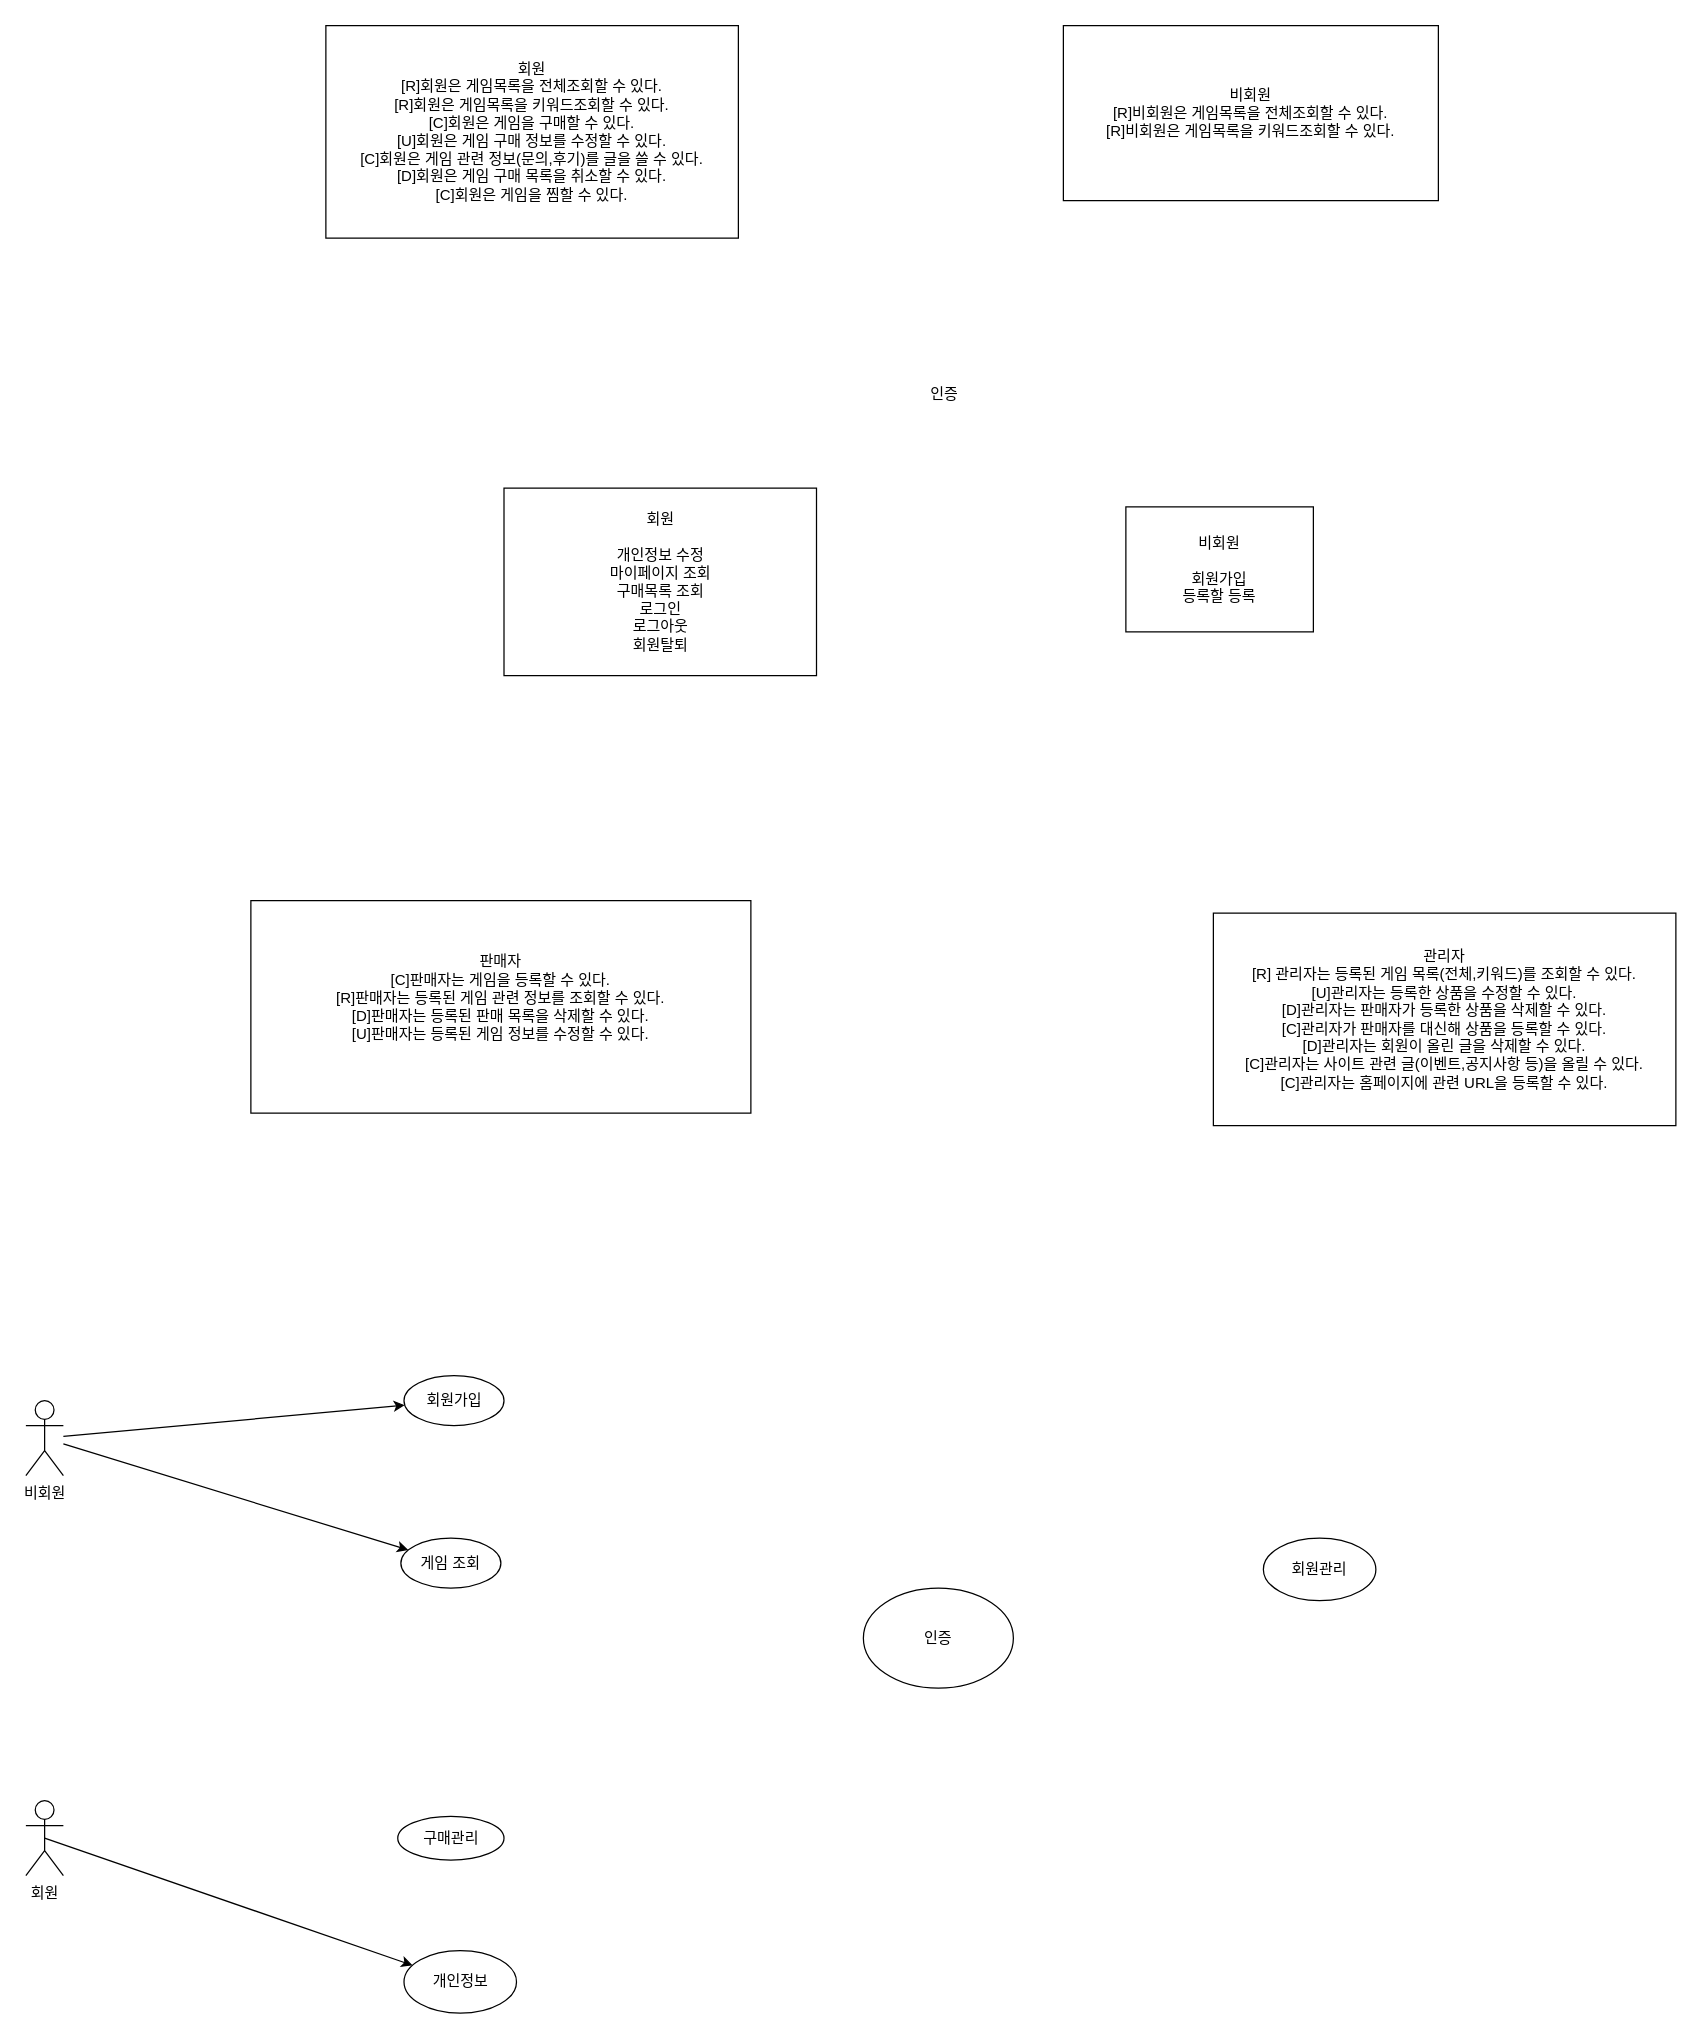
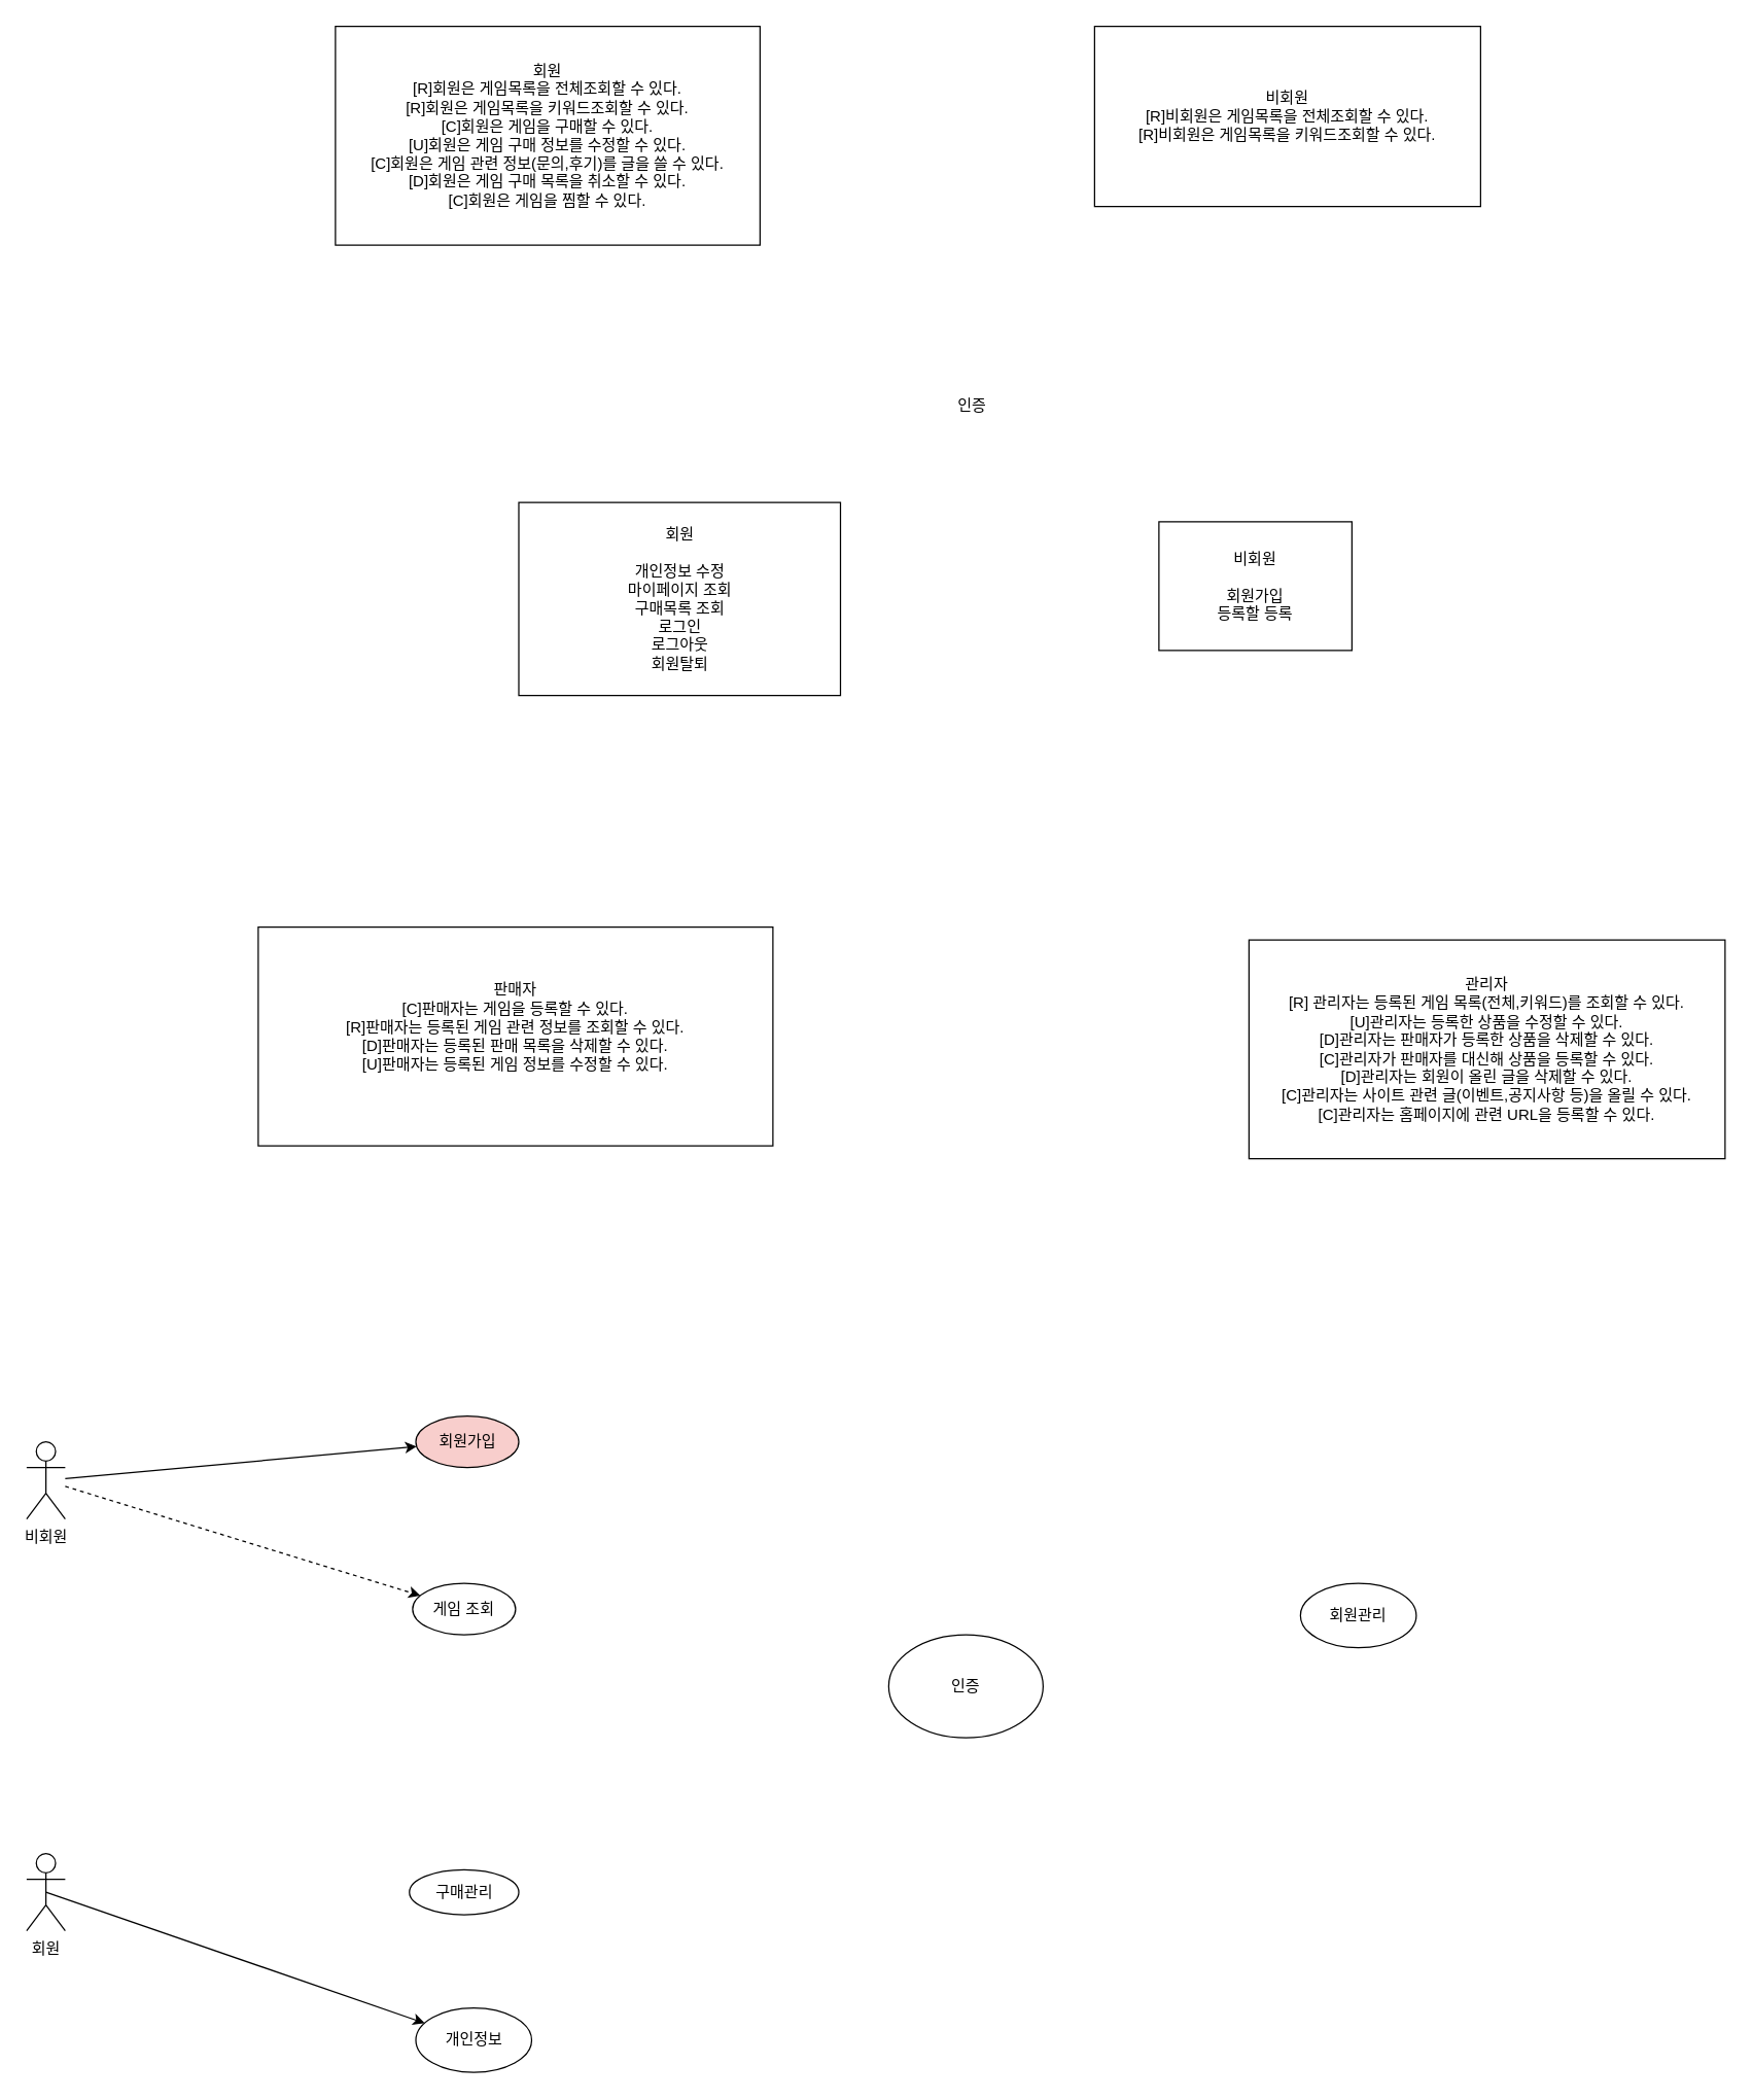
  <mxCell id="0" />
  <mxCell id="1" parent="0" />
  <mxCell id="2" value="인증" style="ellipse;whiteSpace=wrap;html=1;" vertex="1" parent="1"><mxGeometry x="690" y="1270" width="120" height="80" as="geometry" /></mxCell>
  <mxCell id="3" value="개인정보" style="ellipse;whiteSpace=wrap;html=1;" vertex="1" parent="1"><mxGeometry x="322.5" y="1560" width="90" height="50" as="geometry" /></mxCell>
  <mxCell id="4" value="게임 조회" style="ellipse;whiteSpace=wrap;html=1;" vertex="1" parent="1"><mxGeometry x="320" y="1230" width="80" height="40" as="geometry" /></mxCell>
  <mxCell id="5" value="회원관리" style="ellipse;whiteSpace=wrap;html=1;" vertex="1" parent="1"><mxGeometry x="1010" y="1230" width="90" height="50" as="geometry" /></mxCell>
  <mxCell id="6" value="구매관리" style="ellipse;whiteSpace=wrap;html=1;" vertex="1" parent="1"><mxGeometry x="317.5" y="1452.5" width="85" height="35" as="geometry" /></mxCell>
  <mxCell id="7" value="회원" style="shape=umlActor;verticalLabelPosition=bottom;verticalAlign=top;html=1;outlineConnect=0;" vertex="1" parent="1"><mxGeometry x="20" y="1440" width="30" height="60" as="geometry" /></mxCell>
  <mxCell id="8" value="비회원" style="shape=umlActor;verticalLabelPosition=bottom;verticalAlign=top;html=1;outlineConnect=0;" vertex="1" parent="1"><mxGeometry x="20" y="1120" width="30" height="60" as="geometry" /></mxCell>
  <mxCell id="9" value="" style="endArrow=classic;html=1;rounded=0;exitX=0.5;exitY=0.5;exitDx=0;exitDy=0;exitPerimeter=0;" edge="1" parent="1" source="7" target="3"><mxGeometry width="50" height="50" relative="1" as="geometry"><mxPoint x="470" y="1510" as="sourcePoint" /><mxPoint x="327.752" y="1580.972" as="targetPoint" /></mxGeometry></mxCell>
- <mxCell id="10" value="" style="endArrow=classic;html=1;rounded=0;" edge="1" parent="1" source="8" target="4"><mxGeometry width="50" height="50" relative="1" as="geometry"><mxPoint x="470" y="1340" as="sourcePoint" /><mxPoint x="520" y="1290" as="targetPoint" /></mxGeometry></mxCell>
- <mxCell id="11" value="회원가입" style="ellipse;whiteSpace=wrap;html=1;" vertex="1" parent="1"><mxGeometry x="322.5" y="1100" width="80" height="40" as="geometry" /></mxCell>
+ <mxCell id="10" value="" style="endArrow=classic;html=1;rounded=0;dashed=1;" edge="1" parent="1" source="8" target="4"><mxGeometry width="50" height="50" relative="1" as="geometry"><mxPoint x="470" y="1340" as="sourcePoint" /><mxPoint x="520" y="1290" as="targetPoint" /></mxGeometry></mxCell>
+ <mxCell id="11" value="회원가입" style="ellipse;whiteSpace=wrap;html=1;fillColor=#f8cecc;" vertex="1" parent="1"><mxGeometry x="322.5" y="1100" width="80" height="40" as="geometry" /></mxCell>
  <mxCell id="12" value="" style="endArrow=classic;html=1;rounded=0;" edge="1" parent="1" source="8" target="11"><mxGeometry width="50" height="50" relative="1" as="geometry"><mxPoint x="470" y="1340" as="sourcePoint" /><mxPoint x="520" y="1290" as="targetPoint" /></mxGeometry></mxCell>
  <mxCell id="13" value="회원&lt;div&gt;[R]회원은 게임목록을 전체조회할 수 있다.&lt;/div&gt;&lt;div&gt;[R]회원은 게임목록을 키워드조회할 수 있다.&lt;/div&gt;&lt;div&gt;[C]회원은 게임을 구매할 수 있다.&lt;/div&gt;&lt;div&gt;[U]회원은 게임 구매 정보를 수정할 수 있다.&lt;/div&gt;&lt;div&gt;[C]회원은 게임 관련 정보(문의,후기)를 글을 쓸 수 있다.&lt;/div&gt;&lt;div&gt;[D]회원은 게임 구매 목록을 취소할 수 있다.&lt;/div&gt;&lt;div&gt;[C]회원은 게임을 찜할 수 있다.&lt;/div&gt;" style="rounded=0;whiteSpace=wrap;html=1;" vertex="1" parent="1"><mxGeometry x="260" y="20" width="330" height="170" as="geometry" /></mxCell>
  <mxCell id="14" value="비회원&lt;div&gt;[R]비회원은 게임목록을 전체조회할 수 있다.&lt;/div&gt;&lt;div&gt;[R]비회원은 게임목록을 키워드조회할 수 있다.&lt;/div&gt;" style="rounded=0;whiteSpace=wrap;html=1;" vertex="1" parent="1"><mxGeometry x="850" y="20" width="300" height="140" as="geometry" /></mxCell>
  <mxCell id="15" value="판매자&lt;div&gt;[C]판매자는 게임을 등록할 수 있다.&lt;/div&gt;&lt;div&gt;[R]판매자는 등록된 게임 관련 정보를 조회할 수 있다.&lt;/div&gt;&lt;div&gt;[D]판매자는 등록된 판매 목록을 삭제할 수 있다.&lt;/div&gt;&lt;div&gt;[U]판매자는 등록된 게임 정보를 수정할 수 있다.&lt;/div&gt;&lt;div&gt;&lt;br&gt;&lt;/div&gt;" style="rounded=0;whiteSpace=wrap;html=1;" vertex="1" parent="1"><mxGeometry x="200" y="720" width="400" height="170" as="geometry" /></mxCell>
  <mxCell id="16" value="관리자&lt;div&gt;[R] 관리자는 등록된 게임 목록(전체,키워드)를 조회할 수 있다.&lt;/div&gt;&lt;div&gt;&lt;div&gt;[U]관리자는 등록한 상품을 수정할 수 있다.&lt;/div&gt;&lt;div&gt;[D]관리자는 판매자가 등록한 상품을 삭제할 수 있다.&lt;/div&gt;&lt;div&gt;[C]관리자가 판매자를 대신해 상품을 등록할 수 있다.&lt;/div&gt;&lt;/div&gt;&lt;div&gt;[D]관리자는 회원이 올린 글을 삭제할 수 있다.&lt;/div&gt;&lt;div&gt;[C]관리자는 사이트 관련 글(이벤트,공지사항 등)을 올릴 수 있다.&lt;/div&gt;&lt;div&gt;[C]관리자는 홈페이지에 관련 URL을 등록할 수 있다.&lt;/div&gt;" style="rounded=0;whiteSpace=wrap;html=1;" vertex="1" parent="1"><mxGeometry x="970" y="730" width="370" height="170" as="geometry" /></mxCell>
  <mxCell id="17" value="&lt;div&gt;회원&lt;/div&gt;&lt;div&gt;&lt;br&gt;&lt;/div&gt;&lt;div&gt;개인정보 수정&lt;/div&gt;&lt;div&gt;마이페이지 조회&lt;/div&gt;&lt;div&gt;구매목록 조회&lt;/div&gt;&lt;div&gt;로그인&lt;/div&gt;&lt;div&gt;로그아웃&lt;/div&gt;&lt;div&gt;회원탈퇴&lt;/div&gt;" style="rounded=0;whiteSpace=wrap;html=1;" vertex="1" parent="1"><mxGeometry x="402.5" y="390" width="250" height="150" as="geometry" /></mxCell>
  <mxCell id="18" value="비회원&lt;div&gt;&lt;br&gt;&lt;/div&gt;&lt;div&gt;회원가입&lt;/div&gt;&lt;div&gt;등록할 등록&lt;/div&gt;" style="rounded=0;whiteSpace=wrap;html=1;" vertex="1" parent="1"><mxGeometry x="900" y="405" width="150" height="100" as="geometry" /></mxCell>
  <mxCell id="19" value="인증" style="text;strokeColor=none;align=center;fillColor=none;html=1;verticalAlign=middle;whiteSpace=wrap;rounded=0;" vertex="1" parent="1"><mxGeometry x="690" y="290" width="130" height="50" as="geometry" /></mxCell>
